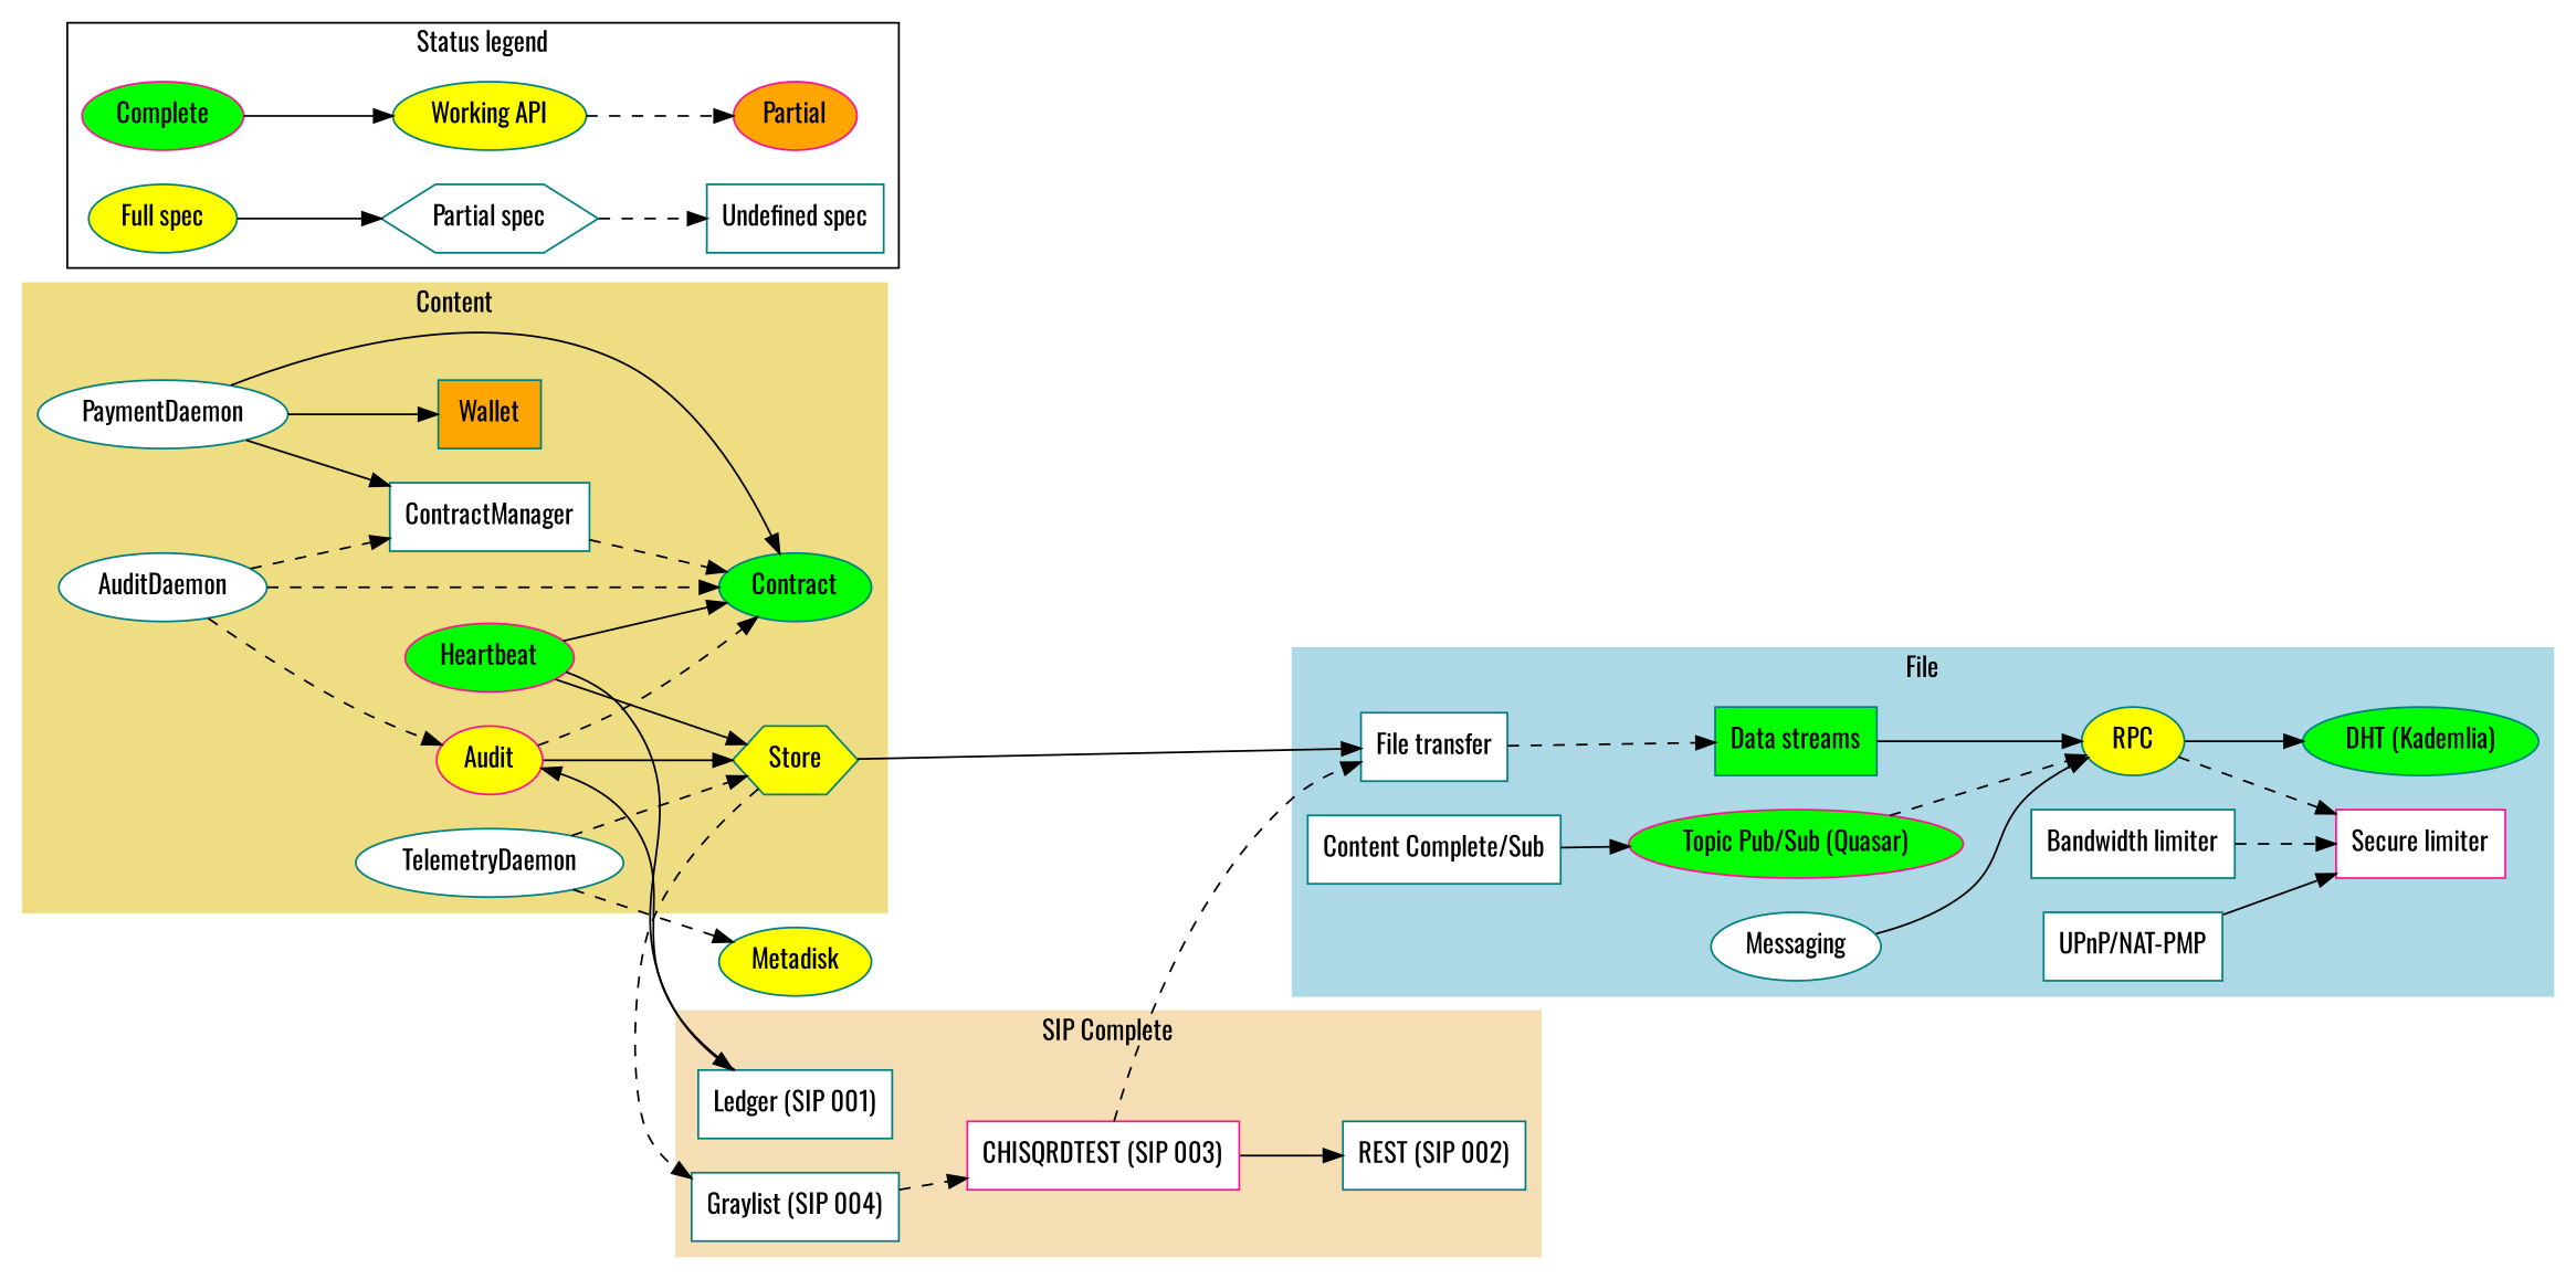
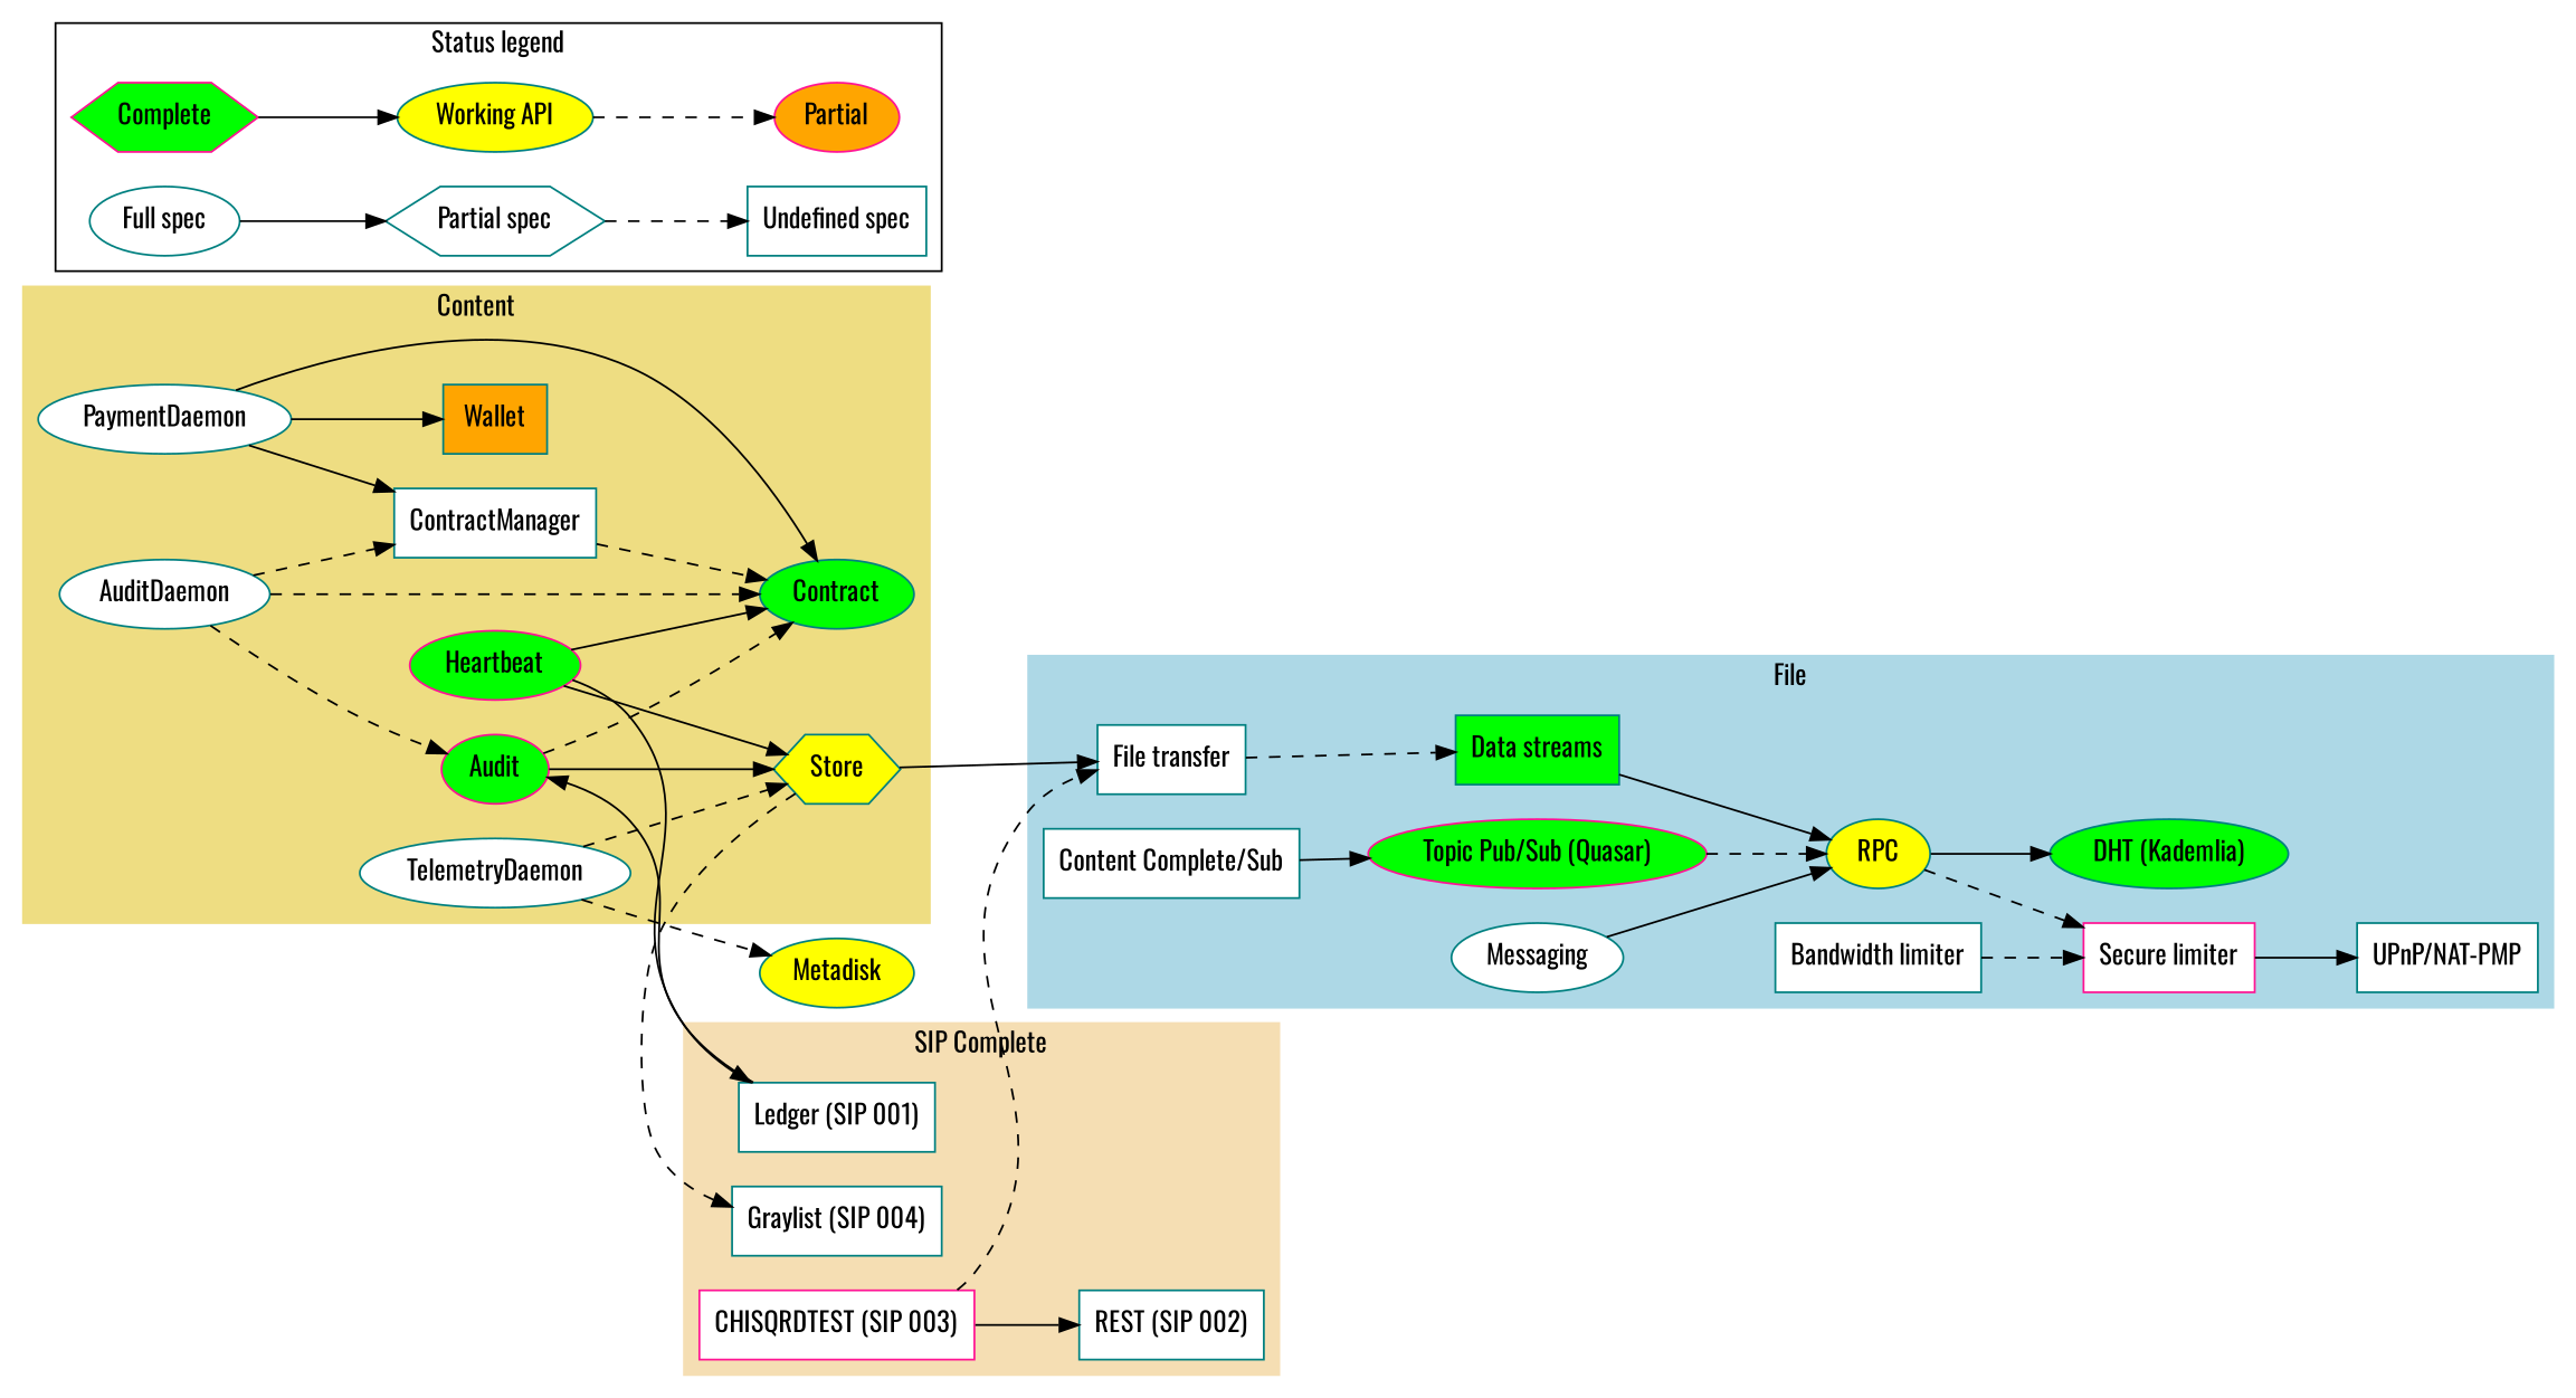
  digraph {
    fontname=Oswald
    rankdir=LR
    node [color=teal fillcolor=white fontname=Oswald shape=ellipse style=filled]
    edge [fontname=Oswald style=solid]
    Contract [fillcolor=green]
    AuditDaemon
    PaymentDaemon
    TelemetryDaemon
    ContractManager [shape=box]
-   Audit [color=deeppink fillcolor=yellow]
+   Audit [color=deeppink fillcolor=green]
    Store [fillcolor=yellow shape=hexagon]
    Heartbeat [color=deeppink fillcolor=green]
    Wallet [fillcolor=orange shape=box]
-   Complete [color=deeppink fillcolor=green]
+   Complete [color=deeppink fillcolor=green shape=hexagon]
    "Working API" [fillcolor=yellow]
    Partial [color=deeppink fillcolor=orange]
-   "Full spec" [fillcolor=yellow]
+   "Full spec"
    "Partial spec" [shape=hexagon]
    "Undefined spec" [shape=box]
    "DHT (Kademlia)" [fillcolor=green]
    "Topic Pub/Sub (Quasar)" [color=deeppink fillcolor=green]
    "Data streams" [fillcolor=green shape=box]
    "File transfer" [shape=box]
    n20 [label="Content Complete/Sub" shape=box]
    Messaging
    RPC [fillcolor=yellow]
    n23 [color=deeppink label="Secure limiter" shape=box]
    "Bandwidth limiter" [shape=box]
    "UPnP/NAT-PMP" [shape=box]
    "Ledger (SIP 001)" [shape=box]
    "Graylist (SIP 004)" [shape=box]
    "CHISQRDTEST (SIP 003)" [color=deeppink shape=box]
    "REST (SIP 002)" [shape=box]
    Metadisk [fillcolor=yellow]
    subgraph cluster_1 {
      color=lightgoldenrod
      label=Content
      style=filled
      Contract
      AuditDaemon
      PaymentDaemon
      TelemetryDaemon
      ContractManager
      Audit
      Store
      Heartbeat
      Wallet
    }
    subgraph cluster_2 {
      label="Status legend"
      Complete
      "Working API"
      Partial
      "Full spec"
      "Partial spec"
      "Undefined spec"
    }
    subgraph cluster_3 {
      color=lightblue
      label=File
      style=filled
      "DHT (Kademlia)"
      "Topic Pub/Sub (Quasar)"
      "Data streams"
      "File transfer"
      n20
      Messaging
      RPC
      n23
      "Bandwidth limiter"
      "UPnP/NAT-PMP"
    }
    subgraph cluster_4 {
      color=wheat
      label="SIP Complete"
      style=filled
      "Ledger (SIP 001)"
      "Graylist (SIP 004)"
      "CHISQRDTEST (SIP 003)"
      "REST (SIP 002)"
    }
    AuditDaemon -> Contract [style=dashed]
    AuditDaemon -> ContractManager [style=dashed]
    AuditDaemon -> Audit [style=dashed]
    PaymentDaemon -> Contract
    PaymentDaemon -> ContractManager
    PaymentDaemon -> Wallet
    TelemetryDaemon -> Store [style=dashed]
    TelemetryDaemon -> Metadisk [style=dashed]
    ContractManager -> Contract [style=dashed]
    Audit -> Contract [style=dashed]
    Audit -> Store
    Store -> "File transfer"
    Store -> "Graylist (SIP 004)" [style=dashed]
    Heartbeat -> Contract
    Heartbeat -> Store
    Heartbeat -> "Ledger (SIP 001)"
    Complete -> "Working API"
    "Working API" -> Partial [style=dashed]
    "Full spec" -> "Partial spec"
    "Partial spec" -> "Undefined spec" [style=dashed]
    "Topic Pub/Sub (Quasar)" -> RPC [style=dashed]
    "Data streams" -> RPC
    "File transfer" -> "Data streams" [style=dashed]
    n20 -> "Topic Pub/Sub (Quasar)"
    Messaging -> RPC
    RPC -> "DHT (Kademlia)"
    RPC -> n23 [style=dashed]
    "Bandwidth limiter" -> n23 [style=dashed]
-   "UPnP/NAT-PMP" -> n23
+   n23 -> "UPnP/NAT-PMP"
    "Ledger (SIP 001)" -> Audit
-   "Graylist (SIP 004)" -> "CHISQRDTEST (SIP 003)" [style=dashed]
    "CHISQRDTEST (SIP 003)" -> "File transfer" [style=dashed]
    "CHISQRDTEST (SIP 003)" -> "REST (SIP 002)"
  }
